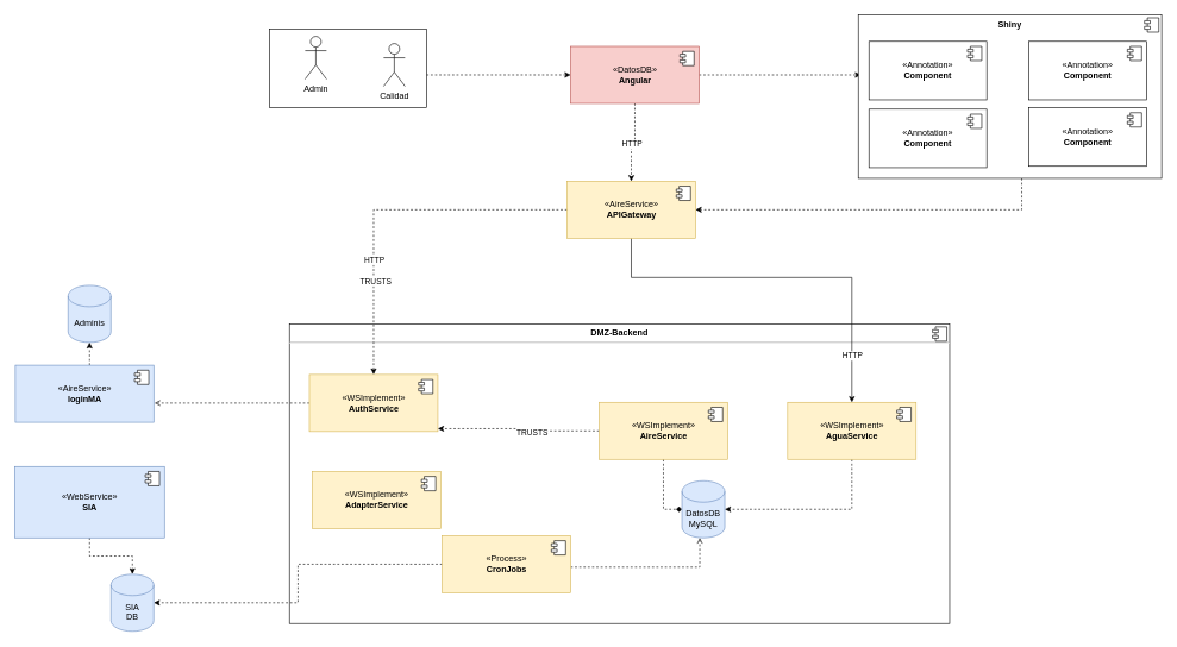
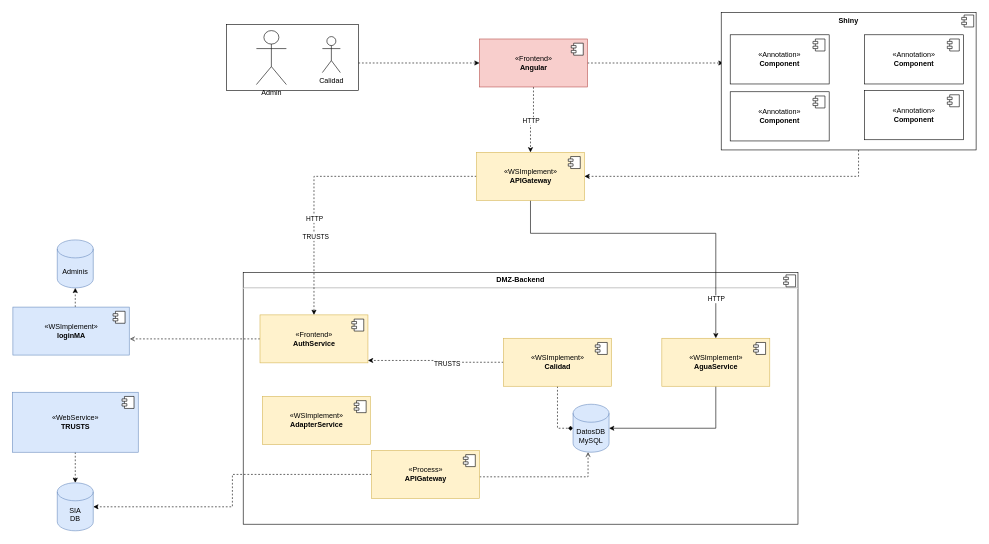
  <mxCell id="0" />
  <mxCell id="1" parent="0" />
  <mxCell id="2" style="edgeStyle=orthogonalEdgeStyle;rounded=0;orthogonalLoop=1;jettySize=auto;html=1;dashed=1;" parent="1" source="3" target="25" edge="1"><mxGeometry relative="1" as="geometry"><Array as="points"><mxPoint x="660" y="104" /><mxPoint x="660" y="104" /></Array></mxGeometry></mxCell>
  <mxCell id="3" value="" style="rounded=0;whiteSpace=wrap;html=1;" parent="1" vertex="1"><mxGeometry x="377" y="40" width="220" height="110" as="geometry" /></mxCell>
  <mxCell id="4" style="edgeStyle=orthogonalEdgeStyle;rounded=0;orthogonalLoop=1;jettySize=auto;html=1;entryX=0.5;entryY=0;entryDx=0;entryDy=0;entryPerimeter=0;dashed=1;" parent="1" source="5" target="31" edge="1"><mxGeometry relative="1" as="geometry" /></mxCell>
- <mxCell id="5" value="«WebService»&lt;br&gt;&lt;b&gt;SIA&lt;/b&gt;" style="html=1;dropTarget=0;fillColor=#dae8fc;strokeColor=#6c8ebf;" parent="1" vertex="1"><mxGeometry x="20" y="653" width="210" height="100" as="geometry" /></mxCell>
+ <mxCell id="5" value="«WebService»&lt;br&gt;&lt;b&gt;TRUSTS&lt;/b&gt;" style="html=1;dropTarget=0;fillColor=#dae8fc;strokeColor=#6c8ebf;" parent="1" vertex="1"><mxGeometry x="20" y="653" width="210" height="100" as="geometry" /></mxCell>
  <mxCell id="6" value="" style="shape=module;jettyWidth=8;jettyHeight=4;" parent="5" vertex="1"><mxGeometry x="1" width="20" height="20" relative="1" as="geometry"><mxPoint x="-27" y="7" as="offset" /></mxGeometry></mxCell>
  <mxCell id="7" value="&lt;p style=&quot;margin:0px;margin-top:6px;text-align:center;&quot;&gt;&lt;b&gt;DMZ-Backend&lt;/b&gt;&lt;/p&gt;&lt;hr&gt;&lt;p style=&quot;margin:0px;margin-left:8px;&quot;&gt;&lt;br&gt;&lt;/p&gt;" style="align=left;overflow=fill;html=1;dropTarget=0;" parent="1" vertex="1"><mxGeometry x="405" y="453.25" width="925" height="419.75" as="geometry" /></mxCell>
  <mxCell id="8" value="" style="shape=component;jettyWidth=8;jettyHeight=4;" parent="7" vertex="1"><mxGeometry x="1" width="20" height="20" relative="1" as="geometry"><mxPoint x="-24" y="4" as="offset" /></mxGeometry></mxCell>
- <mxCell id="9" value="Admin" style="shape=umlActor;verticalLabelPosition=bottom;verticalAlign=top;html=1;" parent="1" vertex="1"><mxGeometry x="427" y="50" width="30" height="60" as="geometry" /></mxCell>
+ <mxCell id="9" value="Admin" style="shape=umlActor;verticalLabelPosition=bottom;verticalAlign=top;html=1;" parent="1" vertex="1"><mxGeometry x="427" y="50" width="50" height="90" as="geometry" /></mxCell>
  <mxCell id="10" value="«WSImplement»&lt;br&gt;&lt;b&gt;AdapterService&lt;/b&gt;" style="html=1;dropTarget=0;fillColor=#fff2cc;strokeColor=#d6b656;" parent="1" vertex="1"><mxGeometry x="437" y="660" width="180" height="80" as="geometry" /></mxCell>
  <mxCell id="11" value="" style="shape=module;jettyWidth=8;jettyHeight=4;" parent="10" vertex="1"><mxGeometry x="1" width="20" height="20" relative="1" as="geometry"><mxPoint x="-27" y="7" as="offset" /></mxGeometry></mxCell>
  <mxCell id="12" style="edgeStyle=orthogonalEdgeStyle;rounded=0;orthogonalLoop=1;jettySize=auto;html=1;entryX=1.006;entryY=0.663;entryDx=0;entryDy=0;entryPerimeter=0;dashed=1;endArrow=open;" parent="1" source="13" target="33" edge="1"><mxGeometry relative="1" as="geometry" /></mxCell>
- <mxCell id="13" value="«WSImplement»&lt;br&gt;&lt;b&gt;AuthService&lt;/b&gt;" style="html=1;dropTarget=0;fillColor=#fff2cc;strokeColor=#d6b656;" parent="1" vertex="1"><mxGeometry x="433" y="524" width="180" height="80" as="geometry" /></mxCell>
+ <mxCell id="13" value="«Frontend»&lt;br&gt;&lt;b&gt;AuthService&lt;/b&gt;" style="html=1;dropTarget=0;fillColor=#fff2cc;strokeColor=#d6b656;" parent="1" vertex="1"><mxGeometry x="433" y="524" width="180" height="80" as="geometry" /></mxCell>
  <mxCell id="14" value="" style="shape=module;jettyWidth=8;jettyHeight=4;" parent="13" vertex="1"><mxGeometry x="1" width="20" height="20" relative="1" as="geometry"><mxPoint x="-27" y="7" as="offset" /></mxGeometry></mxCell>
  <mxCell id="15" style="edgeStyle=orthogonalEdgeStyle;rounded=0;orthogonalLoop=1;jettySize=auto;html=1;dashed=1;" parent="1" source="18" target="13" edge="1"><mxGeometry relative="1" as="geometry"><Array as="points"><mxPoint x="726" y="603" /><mxPoint x="726" y="600" /></Array></mxGeometry></mxCell>
  <mxCell id="16" value="TRUSTS" style="edgeLabel;html=1;align=center;verticalAlign=middle;resizable=0;points=[];" parent="15" vertex="1" connectable="0"><mxGeometry x="-0.174" y="1" relative="1" as="geometry"><mxPoint as="offset" /></mxGeometry></mxCell>
  <mxCell id="17" style="edgeStyle=orthogonalEdgeStyle;rounded=0;orthogonalLoop=1;jettySize=auto;html=1;entryX=0;entryY=0.5;entryDx=0;entryDy=0;entryPerimeter=0;dashed=1;endArrow=diamond;" parent="1" source="18" target="20" edge="1"><mxGeometry relative="1" as="geometry" /></mxCell>
- <mxCell id="18" value="«WSImplement»&lt;br&gt;&lt;b&gt;AireService&lt;/b&gt;" style="html=1;dropTarget=0;fillColor=#fff2cc;strokeColor=#d6b656;" parent="1" vertex="1"><mxGeometry x="839" y="563" width="180" height="80" as="geometry" /></mxCell>
+ <mxCell id="18" value="«WSImplement»&lt;br&gt;&lt;b&gt;Calidad&lt;/b&gt;" style="html=1;dropTarget=0;fillColor=#fff2cc;strokeColor=#d6b656;" parent="1" vertex="1"><mxGeometry x="839" y="563" width="180" height="80" as="geometry" /></mxCell>
  <mxCell id="19" value="" style="shape=module;jettyWidth=8;jettyHeight=4;" parent="18" vertex="1"><mxGeometry x="1" width="20" height="20" relative="1" as="geometry"><mxPoint x="-27" y="7" as="offset" /></mxGeometry></mxCell>
  <mxCell id="20" value="DatosDB&lt;br&gt;MySQL" style="shape=cylinder3;whiteSpace=wrap;html=1;boundedLbl=1;backgroundOutline=1;size=15;fillColor=#dae8fc;strokeColor=#6c8ebf;" parent="1" vertex="1"><mxGeometry x="955" y="673" width="60" height="80" as="geometry" /></mxCell>
  <mxCell id="21" value="Calidad" style="shape=umlActor;verticalLabelPosition=bottom;verticalAlign=top;html=1;" parent="1" vertex="1"><mxGeometry x="537" y="60" width="30" height="60" as="geometry" /></mxCell>
  <mxCell id="22" style="edgeStyle=orthogonalEdgeStyle;rounded=0;orthogonalLoop=1;jettySize=auto;html=1;entryX=0.5;entryY=0;entryDx=0;entryDy=0;dashed=1;" parent="1" source="25" target="52" edge="1"><mxGeometry relative="1" as="geometry" /></mxCell>
  <mxCell id="23" value="HTTP" style="edgeLabel;html=1;align=center;verticalAlign=middle;resizable=0;points=[];" parent="22" vertex="1" connectable="0"><mxGeometry x="0.064" relative="1" as="geometry"><mxPoint as="offset" /></mxGeometry></mxCell>
  <mxCell id="24" style="edgeStyle=orthogonalEdgeStyle;rounded=0;orthogonalLoop=1;jettySize=auto;html=1;entryX=0.009;entryY=0.367;entryDx=0;entryDy=0;entryPerimeter=0;dashed=1;" parent="1" source="25" target="37" edge="1"><mxGeometry relative="1" as="geometry" /></mxCell>
- <mxCell id="25" value="«DatosDB»&lt;br&gt;&lt;b&gt;Angular&lt;/b&gt;" style="html=1;dropTarget=0;fillColor=#f8cecc;strokeColor=#b85450;" parent="1" vertex="1"><mxGeometry x="799" y="64" width="180" height="80" as="geometry" /></mxCell>
+ <mxCell id="25" value="«Frontend»&lt;br&gt;&lt;b&gt;Angular&lt;/b&gt;" style="html=1;dropTarget=0;fillColor=#f8cecc;strokeColor=#b85450;" parent="1" vertex="1"><mxGeometry x="799" y="64" width="180" height="80" as="geometry" /></mxCell>
  <mxCell id="26" value="" style="shape=module;jettyWidth=8;jettyHeight=4;" parent="25" vertex="1"><mxGeometry x="1" width="20" height="20" relative="1" as="geometry"><mxPoint x="-27" y="7" as="offset" /></mxGeometry></mxCell>
  <mxCell id="27" style="edgeStyle=orthogonalEdgeStyle;rounded=0;orthogonalLoop=1;jettySize=auto;html=1;dashed=1;" parent="1" source="29" target="31" edge="1"><mxGeometry relative="1" as="geometry" /></mxCell>
  <mxCell id="28" style="edgeStyle=orthogonalEdgeStyle;rounded=0;orthogonalLoop=1;jettySize=auto;html=1;dashed=1;endArrow=open;" parent="1" source="29" target="20" edge="1"><mxGeometry relative="1" as="geometry"><Array as="points"><mxPoint x="980" y="794" /></Array></mxGeometry></mxCell>
- <mxCell id="29" value="«Process»&lt;br&gt;&lt;b&gt;CronJobs&lt;/b&gt;" style="html=1;dropTarget=0;fillColor=#fff2cc;strokeColor=#d6b656;" parent="1" vertex="1"><mxGeometry x="619" y="750" width="180" height="80" as="geometry" /></mxCell>
+ <mxCell id="29" value="«Process»&lt;br&gt;&lt;b&gt;APIGateway&lt;/b&gt;" style="html=1;dropTarget=0;fillColor=#fff2cc;strokeColor=#d6b656;" parent="1" vertex="1"><mxGeometry x="619" y="750" width="180" height="80" as="geometry" /></mxCell>
  <mxCell id="30" value="" style="shape=module;jettyWidth=8;jettyHeight=4;" parent="29" vertex="1"><mxGeometry x="1" width="20" height="20" relative="1" as="geometry"><mxPoint x="-27" y="7" as="offset" /></mxGeometry></mxCell>
- <mxCell id="31" value="SIA&lt;br&gt;DB" style="shape=cylinder3;whiteSpace=wrap;html=1;boundedLbl=1;backgroundOutline=1;size=15;fillColor=#dae8fc;strokeColor=#6c8ebf;" parent="1" vertex="1"><mxGeometry x="155" y="804" width="60" height="80" as="geometry" /></mxCell>
+ <mxCell id="31" value="SIA&lt;br&gt;DB" style="shape=cylinder3;whiteSpace=wrap;html=1;boundedLbl=1;backgroundOutline=1;size=15;fillColor=#dae8fc;strokeColor=#6c8ebf;" parent="1" vertex="1"><mxGeometry x="95" y="804" width="60" height="80" as="geometry" /></mxCell>
  <mxCell id="32" style="edgeStyle=orthogonalEdgeStyle;rounded=0;orthogonalLoop=1;jettySize=auto;html=1;entryX=0.5;entryY=1;entryDx=0;entryDy=0;entryPerimeter=0;dashed=1;" parent="1" source="33" target="35" edge="1"><mxGeometry relative="1" as="geometry"><Array as="points"><mxPoint x="125" y="494" /><mxPoint x="125" y="494" /></Array></mxGeometry></mxCell>
- <mxCell id="33" value="«AireService»&lt;br&gt;&lt;b&gt;loginMA&lt;/b&gt;" style="html=1;dropTarget=0;fillColor=#dae8fc;strokeColor=#6c8ebf;" parent="1" vertex="1"><mxGeometry x="21" y="511" width="194" height="80" as="geometry" /></mxCell>
+ <mxCell id="33" value="«WSImplement»&lt;br&gt;&lt;b&gt;loginMA&lt;/b&gt;" style="html=1;dropTarget=0;fillColor=#dae8fc;strokeColor=#6c8ebf;" parent="1" vertex="1"><mxGeometry x="21" y="511" width="194" height="80" as="geometry" /></mxCell>
  <mxCell id="34" value="" style="shape=module;jettyWidth=8;jettyHeight=4;" parent="33" vertex="1"><mxGeometry x="1" width="20" height="20" relative="1" as="geometry"><mxPoint x="-27" y="7" as="offset" /></mxGeometry></mxCell>
  <mxCell id="35" value="Adminis" style="shape=cylinder3;whiteSpace=wrap;html=1;boundedLbl=1;backgroundOutline=1;size=15;fillColor=#dae8fc;strokeColor=#6c8ebf;" parent="1" vertex="1"><mxGeometry x="95" y="399" width="60" height="80" as="geometry" /></mxCell>
  <mxCell id="36" style="edgeStyle=orthogonalEdgeStyle;rounded=0;orthogonalLoop=1;jettySize=auto;html=1;entryX=1;entryY=0.5;entryDx=0;entryDy=0;dashed=1;" parent="1" source="37" target="52" edge="1"><mxGeometry relative="1" as="geometry"><Array as="points"><mxPoint x="1431" y="293" /></Array></mxGeometry></mxCell>
  <mxCell id="37" value="&lt;p style=&quot;margin:0px;margin-top:6px;text-align:center;&quot;&gt;&lt;b&gt;Shiny&lt;/b&gt;&lt;/p&gt;" style="align=left;overflow=fill;html=1;dropTarget=0;" parent="1" vertex="1"><mxGeometry x="1202" y="20" width="425" height="229" as="geometry" /></mxCell>
  <mxCell id="38" value="" style="shape=component;jettyWidth=8;jettyHeight=4;" parent="37" vertex="1"><mxGeometry x="1" width="20" height="20" relative="1" as="geometry"><mxPoint x="-24" y="4" as="offset" /></mxGeometry></mxCell>
  <mxCell id="39" value="&amp;laquo;Annotation&amp;raquo;&lt;br/&gt;&lt;b&gt;Component&lt;/b&gt;" style="html=1;dropTarget=0;whiteSpace=wrap;" parent="1" vertex="1"><mxGeometry x="1217" y="57" width="165" height="82" as="geometry" /></mxCell>
  <mxCell id="40" value="" style="shape=module;jettyWidth=8;jettyHeight=4;" parent="39" vertex="1"><mxGeometry x="1" width="20" height="20" relative="1" as="geometry"><mxPoint x="-27" y="7" as="offset" /></mxGeometry></mxCell>
  <mxCell id="41" value="&amp;laquo;Annotation&amp;raquo;&lt;br/&gt;&lt;b&gt;Component&lt;/b&gt;" style="html=1;dropTarget=0;whiteSpace=wrap;" parent="1" vertex="1"><mxGeometry x="1441" y="57" width="165" height="82" as="geometry" /></mxCell>
  <mxCell id="42" value="" style="shape=module;jettyWidth=8;jettyHeight=4;" parent="41" vertex="1"><mxGeometry x="1" width="20" height="20" relative="1" as="geometry"><mxPoint x="-27" y="7" as="offset" /></mxGeometry></mxCell>
  <mxCell id="43" value="&amp;laquo;Annotation&amp;raquo;&lt;br/&gt;&lt;b&gt;Component&lt;/b&gt;" style="html=1;dropTarget=0;whiteSpace=wrap;" parent="1" vertex="1"><mxGeometry x="1217" y="152" width="165" height="82" as="geometry" /></mxCell>
  <mxCell id="44" value="" style="shape=module;jettyWidth=8;jettyHeight=4;" parent="43" vertex="1"><mxGeometry x="1" width="20" height="20" relative="1" as="geometry"><mxPoint x="-27" y="7" as="offset" /></mxGeometry></mxCell>
  <mxCell id="45" value="&amp;laquo;Annotation&amp;raquo;&lt;br/&gt;&lt;b&gt;Component&lt;/b&gt;" style="html=1;dropTarget=0;whiteSpace=wrap;" parent="1" vertex="1"><mxGeometry x="1441" y="150" width="165" height="82" as="geometry" /></mxCell>
  <mxCell id="46" value="" style="shape=module;jettyWidth=8;jettyHeight=4;" parent="45" vertex="1"><mxGeometry x="1" width="20" height="20" relative="1" as="geometry"><mxPoint x="-27" y="7" as="offset" /></mxGeometry></mxCell>
  <mxCell id="47" style="edgeStyle=orthogonalEdgeStyle;rounded=0;orthogonalLoop=1;jettySize=auto;html=1;dashed=1;" parent="1" source="52" target="13" edge="1"><mxGeometry relative="1" as="geometry" /></mxCell>
  <mxCell id="48" value="HTTP" style="edgeLabel;html=1;align=center;verticalAlign=middle;resizable=0;points=[];" parent="47" vertex="1" connectable="0"><mxGeometry x="0.359" relative="1" as="geometry"><mxPoint as="offset" /></mxGeometry></mxCell>
  <mxCell id="49" value="TRUSTS" style="edgeLabel;html=1;align=center;verticalAlign=middle;resizable=0;points=[];" parent="47" vertex="1" connectable="0"><mxGeometry x="0.478" y="2" relative="1" as="geometry"><mxPoint as="offset" /></mxGeometry></mxCell>
  <mxCell id="50" style="edgeStyle=orthogonalEdgeStyle;rounded=0;orthogonalLoop=1;jettySize=auto;html=1;dashed=0;" parent="1" source="52" target="55" edge="1"><mxGeometry relative="1" as="geometry"><Array as="points"><mxPoint x="884" y="388" /><mxPoint x="1193" y="388" /></Array></mxGeometry></mxCell>
  <mxCell id="51" value="HTTP" style="edgeLabel;html=1;align=center;verticalAlign=middle;resizable=0;points=[];" parent="50" vertex="1" connectable="0"><mxGeometry x="0.755" relative="1" as="geometry"><mxPoint as="offset" /></mxGeometry></mxCell>
- <mxCell id="52" value="«AireService»&lt;br&gt;&lt;b&gt;APIGateway&lt;/b&gt;" style="html=1;dropTarget=0;fillColor=#fff2cc;strokeColor=#d6b656;" parent="1" vertex="1"><mxGeometry x="794" y="253" width="180" height="80" as="geometry" /></mxCell>
+ <mxCell id="52" value="«WSImplement»&lt;br&gt;&lt;b&gt;APIGateway&lt;/b&gt;" style="html=1;dropTarget=0;fillColor=#fff2cc;strokeColor=#d6b656;" parent="1" vertex="1"><mxGeometry x="794" y="253" width="180" height="80" as="geometry" /></mxCell>
  <mxCell id="53" value="" style="shape=module;jettyWidth=8;jettyHeight=4;" parent="52" vertex="1"><mxGeometry x="1" width="20" height="20" relative="1" as="geometry"><mxPoint x="-27" y="7" as="offset" /></mxGeometry></mxCell>
- <mxCell id="54" style="edgeStyle=orthogonalEdgeStyle;rounded=0;orthogonalLoop=1;jettySize=auto;html=1;entryX=1;entryY=0.5;entryDx=0;entryDy=0;entryPerimeter=0;dashed=1;" parent="1" source="55" target="20" edge="1"><mxGeometry relative="1" as="geometry"><Array as="points"><mxPoint x="1193" y="713" /></Array></mxGeometry></mxCell>
+ <mxCell id="54" style="edgeStyle=orthogonalEdgeStyle;rounded=0;orthogonalLoop=1;jettySize=auto;html=1;entryX=1;entryY=0.5;entryDx=0;entryDy=0;entryPerimeter=0;dashed=0;" parent="1" source="55" target="20" edge="1"><mxGeometry relative="1" as="geometry"><Array as="points"><mxPoint x="1193" y="713" /></Array></mxGeometry></mxCell>
  <mxCell id="55" value="«WSImplement»&lt;br&gt;&lt;b&gt;AguaService&lt;/b&gt;" style="html=1;dropTarget=0;fillColor=#fff2cc;strokeColor=#d6b656;" parent="1" vertex="1"><mxGeometry x="1103" y="563" width="180" height="80" as="geometry" /></mxCell>
  <mxCell id="56" value="" style="shape=module;jettyWidth=8;jettyHeight=4;" parent="55" vertex="1"><mxGeometry x="1" width="20" height="20" relative="1" as="geometry"><mxPoint x="-27" y="7" as="offset" /></mxGeometry></mxCell>
